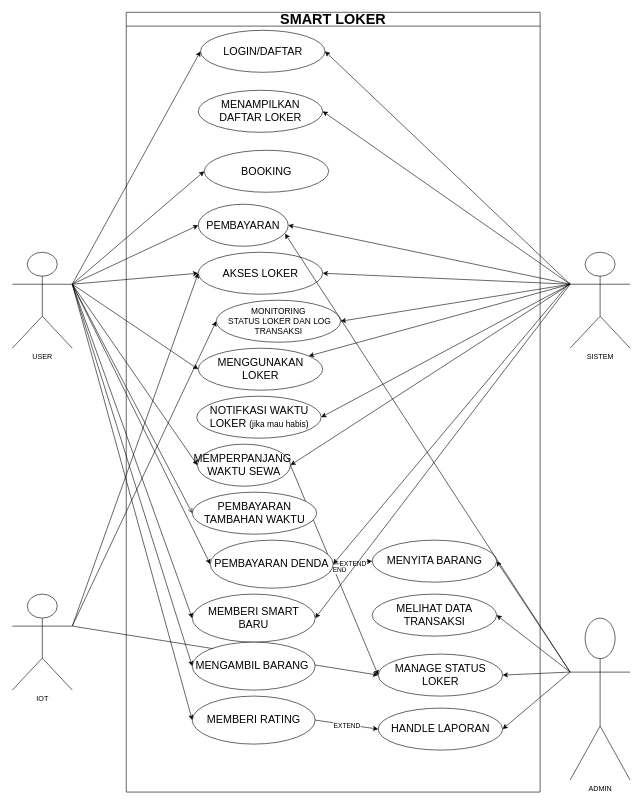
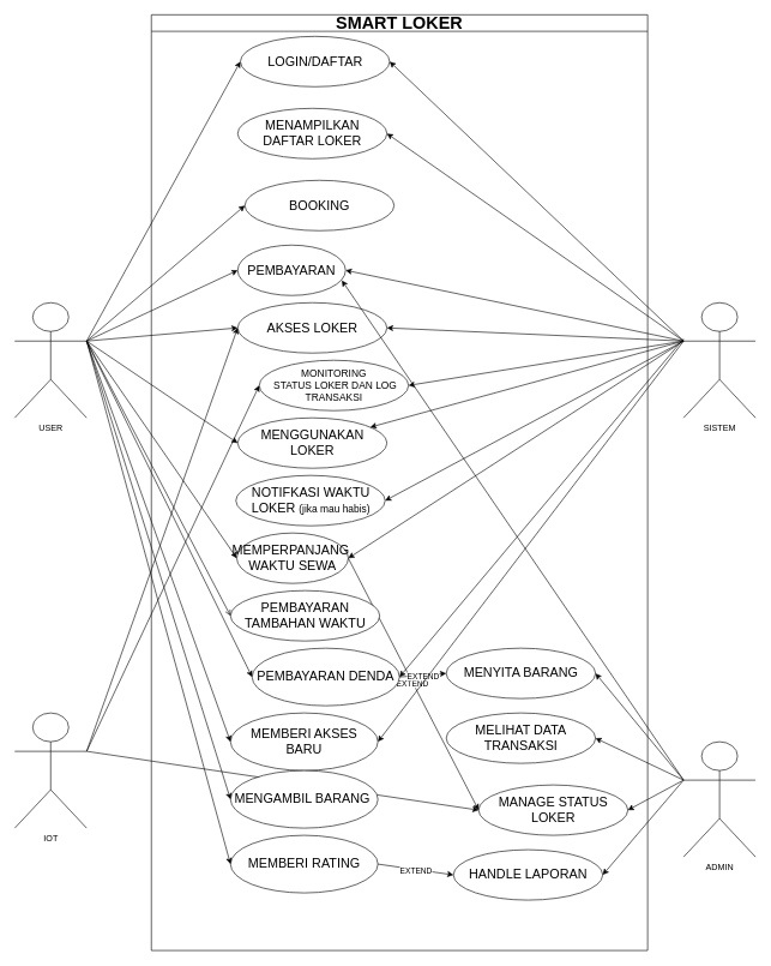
  <mxCell id="0" />
  <mxCell id="1" parent="0" />
  <mxCell id="2" value="" style="endArrow=classic;html=1;rounded=0;exitX=1;exitY=0.333;exitDx=0;exitDy=0;entryX=0;entryY=0.5;entryDx=0;entryDy=0;exitPerimeter=0;" edge="1" parent="1" source="29" target="12"><mxGeometry width="50" height="50" relative="1" as="geometry"><mxPoint x="546" y="785" as="sourcePoint" /><mxPoint x="640" y="1135" as="targetPoint" /></mxGeometry></mxCell>
  <mxCell id="3" value="&lt;font style=&quot;font-size: 24px;&quot;&gt;SMART LOKER&lt;/font&gt;" style="swimlane;whiteSpace=wrap;html=1;" vertex="1" parent="1"><mxGeometry x="210" y="20" width="690" height="1300" as="geometry" /></mxCell>
  <mxCell id="4" value="&lt;font style=&quot;font-size: 18px;&quot;&gt;LOGIN/DAFTAR&lt;/font&gt;" style="ellipse;whiteSpace=wrap;html=1;" vertex="1" parent="3"><mxGeometry x="123.75" y="30" width="207.5" height="70" as="geometry" /></mxCell>
  <mxCell id="5" value="&lt;span style=&quot;font-size: 18px;&quot;&gt;BOOKING&lt;/span&gt;" style="ellipse;whiteSpace=wrap;html=1;" vertex="1" parent="3"><mxGeometry x="130" y="230" width="207.5" height="70" as="geometry" /></mxCell>
  <mxCell id="6" value="&lt;span style=&quot;font-size: 18px;&quot;&gt;PEMBAYARAN&lt;/span&gt;" style="ellipse;whiteSpace=wrap;html=1;" vertex="1" parent="3"><mxGeometry x="120" y="320" width="150" height="70" as="geometry" /></mxCell>
  <mxCell id="7" value="&lt;span style=&quot;font-size: 18px;&quot;&gt;AKSES LOKER&lt;/span&gt;" style="ellipse;whiteSpace=wrap;html=1;" vertex="1" parent="3"><mxGeometry x="120" y="400" width="207.5" height="70" as="geometry" /></mxCell>
  <mxCell id="8" value="&lt;span style=&quot;font-size: 18px;&quot;&gt;MENGGUNAKAN LOKER&lt;/span&gt;" style="ellipse;whiteSpace=wrap;html=1;" vertex="1" parent="3"><mxGeometry x="120" y="560" width="207.5" height="70" as="geometry" /></mxCell>
  <mxCell id="9" value="&lt;span style=&quot;font-size: 18px;&quot;&gt;MEMPERPANJANG&amp;nbsp; WAKTU SEWA&lt;/span&gt;" style="ellipse;whiteSpace=wrap;html=1;" vertex="1" parent="3"><mxGeometry x="118.75" y="720" width="155" height="70" as="geometry" /></mxCell>
  <mxCell id="10" value="&lt;font style=&quot;font-size: 18px;&quot;&gt;MEMBERI RATING&lt;/font&gt;" style="ellipse;whiteSpace=wrap;html=1;" vertex="1" parent="3"><mxGeometry x="110" y="1140" width="205" height="80" as="geometry" /></mxCell>
  <mxCell id="11" value="&lt;span style=&quot;font-size: 18px;&quot;&gt;MELIHAT DATA TRANSAKSI&lt;/span&gt;" style="ellipse;whiteSpace=wrap;html=1;" vertex="1" parent="3"><mxGeometry x="410" y="970" width="207.5" height="70" as="geometry" /></mxCell>
- <mxCell id="12" value="&lt;span style=&quot;font-size: 18px;&quot;&gt;MANAGE STATUS LOKER&lt;/span&gt;" style="ellipse;whiteSpace=wrap;html=1;" vertex="1" parent="3"><mxGeometry x="420" y="1070" width="207.5" height="70" as="geometry" /></mxCell>
+ <mxCell id="12" value="&lt;span style=&quot;font-size: 18px;&quot;&gt;MANAGE STATUS LOKER&lt;/span&gt;" style="ellipse;whiteSpace=wrap;html=1;" vertex="1" parent="3"><mxGeometry x="455" y="1070" width="207.5" height="70" as="geometry" /></mxCell>
  <mxCell id="13" value="&lt;span style=&quot;font-size: 18px;&quot;&gt;HANDLE LAPORAN&lt;/span&gt;" style="ellipse;whiteSpace=wrap;html=1;" vertex="1" parent="3"><mxGeometry x="420" y="1160" width="207.5" height="70" as="geometry" /></mxCell>
  <mxCell id="14" value="" style="endArrow=classic;html=1;rounded=0;exitX=1;exitY=0.5;exitDx=0;exitDy=0;entryX=0;entryY=0.5;entryDx=0;entryDy=0;" edge="1" parent="3" source="9" target="12"><mxGeometry width="50" height="50" relative="1" as="geometry"><mxPoint x="235" y="840" as="sourcePoint" /><mxPoint x="285" y="790" as="targetPoint" /></mxGeometry></mxCell>
  <mxCell id="15" value="EXTEND" style="edgeLabel;html=1;align=center;verticalAlign=middle;resizable=0;points=[];" vertex="1" connectable="0" parent="14"><mxGeometry x="-0.004" y="-2" relative="1" as="geometry"><mxPoint y="-1" as="offset" /></mxGeometry></mxCell>
  <mxCell id="16" value="&lt;span style=&quot;font-size: 18px;&quot;&gt;MENAMPILKAN DAFTAR LOKER&lt;/span&gt;" style="ellipse;whiteSpace=wrap;html=1;" vertex="1" parent="3"><mxGeometry x="120" y="130" width="207.5" height="70" as="geometry" /></mxCell>
  <mxCell id="17" value="&lt;font style=&quot;font-size: 14px;&quot;&gt;MONITORING&lt;/font&gt;&lt;div&gt;&lt;font style=&quot;font-size: 14px;&quot;&gt;&amp;nbsp;STATUS LOKER DAN LOG TRANSAKSI&lt;/font&gt;&lt;/div&gt;" style="ellipse;whiteSpace=wrap;html=1;" vertex="1" parent="3"><mxGeometry x="150" y="480" width="207.5" height="70" as="geometry" /></mxCell>
  <mxCell id="18" value="&lt;span style=&quot;font-size: 18px;&quot;&gt;NOTIFKASI WAKTU LOKER &lt;/span&gt;&lt;font style=&quot;font-size: 14px;&quot;&gt;(jika mau habis)&lt;/font&gt;" style="ellipse;whiteSpace=wrap;html=1;" vertex="1" parent="3"><mxGeometry x="117.5" y="640" width="207.5" height="70" as="geometry" /></mxCell>
  <mxCell id="19" value="&lt;span style=&quot;font-size: 18px;&quot;&gt;PEMBAYARAN TAMBAHAN WAKTU&lt;/span&gt;" style="ellipse;whiteSpace=wrap;html=1;" vertex="1" parent="3"><mxGeometry x="110" y="800" width="207.5" height="70" as="geometry" /></mxCell>
  <mxCell id="20" value="" style="endArrow=classic;html=1;rounded=0;exitX=1;exitY=0.5;exitDx=0;exitDy=0;entryX=0;entryY=0.5;entryDx=0;entryDy=0;" edge="1" parent="3" source="10" target="13"><mxGeometry width="50" height="50" relative="1" as="geometry"><mxPoint x="336" y="765" as="sourcePoint" /><mxPoint x="430" y="1115" as="targetPoint" /></mxGeometry></mxCell>
  <mxCell id="21" value="EXTEND" style="edgeLabel;html=1;align=center;verticalAlign=middle;resizable=0;points=[];" connectable="0" vertex="1" parent="20"><mxGeometry x="-0.004" y="-2" relative="1" as="geometry"><mxPoint y="-1" as="offset" /></mxGeometry></mxCell>
- <mxCell id="22" value="&lt;span style=&quot;font-size: 18px;&quot;&gt;MEMBERI SMART BARU&lt;/span&gt;" style="ellipse;whiteSpace=wrap;html=1;" vertex="1" parent="3"><mxGeometry x="110" y="970" width="205" height="80" as="geometry" /></mxCell>
+ <mxCell id="22" value="&lt;span style=&quot;font-size: 18px;&quot;&gt;MEMBERI AKSES BARU&lt;/span&gt;" style="ellipse;whiteSpace=wrap;html=1;" vertex="1" parent="3"><mxGeometry x="110" y="970" width="205" height="80" as="geometry" /></mxCell>
  <mxCell id="23" value="&lt;span style=&quot;font-size: 18px;&quot;&gt;PEMBAYARAN DENDA&lt;/span&gt;" style="ellipse;whiteSpace=wrap;html=1;" vertex="1" parent="3"><mxGeometry x="140" y="880" width="205" height="80" as="geometry" /></mxCell>
  <mxCell id="24" value="&lt;span style=&quot;font-size: 18px;&quot;&gt;MENYITA BARANG&lt;/span&gt;" style="ellipse;whiteSpace=wrap;html=1;" vertex="1" parent="3"><mxGeometry x="410" y="880" width="207.5" height="70" as="geometry" /></mxCell>
  <mxCell id="25" value="" style="endArrow=classic;html=1;rounded=0;exitX=1;exitY=0.5;exitDx=0;exitDy=0;entryX=0;entryY=0.5;entryDx=0;entryDy=0;" edge="1" parent="3" source="23" target="24"><mxGeometry width="50" height="50" relative="1" as="geometry"><mxPoint x="336" y="765" as="sourcePoint" /><mxPoint x="430" y="1115" as="targetPoint" /></mxGeometry></mxCell>
  <mxCell id="26" value="EXTEND" style="edgeLabel;html=1;align=center;verticalAlign=middle;resizable=0;points=[];" connectable="0" vertex="1" parent="25"><mxGeometry x="-0.004" y="-2" relative="1" as="geometry"><mxPoint y="-1" as="offset" /></mxGeometry></mxCell>
  <mxCell id="27" value="&lt;font style=&quot;font-size: 18px;&quot;&gt;MENGAMBIL BARANG&amp;nbsp;&lt;/font&gt;" style="ellipse;whiteSpace=wrap;html=1;" vertex="1" parent="3"><mxGeometry x="110" y="1050" width="205" height="80" as="geometry" /></mxCell>
  <mxCell id="28" value="USER" style="shape=umlActor;verticalLabelPosition=bottom;verticalAlign=top;html=1;outlineConnect=0;" vertex="1" parent="1"><mxGeometry x="20" y="420" width="100" height="160" as="geometry" /></mxCell>
  <mxCell id="29" value="IOT" style="shape=umlActor;verticalLabelPosition=bottom;verticalAlign=top;html=1;outlineConnect=0;" vertex="1" parent="1"><mxGeometry x="20" y="990" width="100" height="160" as="geometry" /></mxCell>
  <mxCell id="30" value="SISTEM" style="shape=umlActor;verticalLabelPosition=bottom;verticalAlign=top;html=1;outlineConnect=0;" vertex="1" parent="1"><mxGeometry x="950" y="420" width="100" height="160" as="geometry" /></mxCell>
- <mxCell id="31" value="ADMIN" style="shape=umlActor;verticalLabelPosition=bottom;verticalAlign=top;html=1;outlineConnect=0;" vertex="1" parent="1"><mxGeometry x="950" y="1030" width="100" height="270" as="geometry" /></mxCell>
+ <mxCell id="31" value="ADMIN" style="shape=umlActor;verticalLabelPosition=bottom;verticalAlign=top;html=1;outlineConnect=0;" vertex="1" parent="1"><mxGeometry x="950" y="1030" width="100" height="160" as="geometry" /></mxCell>
  <mxCell id="32" value="" style="endArrow=classic;html=1;rounded=0;exitX=1;exitY=0.333;exitDx=0;exitDy=0;exitPerimeter=0;entryX=0;entryY=0.5;entryDx=0;entryDy=0;" edge="1" parent="1" source="28" target="6"><mxGeometry width="50" height="50" relative="1" as="geometry"><mxPoint x="230" y="150" as="sourcePoint" /><mxPoint x="280" y="100" as="targetPoint" /></mxGeometry></mxCell>
  <mxCell id="33" value="" style="endArrow=classic;html=1;rounded=0;exitX=0;exitY=0.333;exitDx=0;exitDy=0;exitPerimeter=0;entryX=1;entryY=0.5;entryDx=0;entryDy=0;" edge="1" parent="1" source="30" target="6"><mxGeometry width="50" height="50" relative="1" as="geometry"><mxPoint x="560" y="100" as="sourcePoint" /><mxPoint x="739" y="302" as="targetPoint" /></mxGeometry></mxCell>
  <mxCell id="34" value="" style="endArrow=classic;html=1;rounded=0;entryX=0;entryY=0.5;entryDx=0;entryDy=0;exitX=1;exitY=0.333;exitDx=0;exitDy=0;exitPerimeter=0;" edge="1" parent="1" source="28" target="9"><mxGeometry width="50" height="50" relative="1" as="geometry"><mxPoint x="150" y="93" as="sourcePoint" /><mxPoint x="289" y="245" as="targetPoint" /></mxGeometry></mxCell>
  <mxCell id="35" value="" style="endArrow=classic;html=1;rounded=0;exitX=0;exitY=0.333;exitDx=0;exitDy=0;exitPerimeter=0;entryX=1;entryY=0.5;entryDx=0;entryDy=0;" edge="1" parent="1" source="30" target="9"><mxGeometry width="50" height="50" relative="1" as="geometry"><mxPoint x="640" y="93" as="sourcePoint" /><mxPoint x="496" y="245" as="targetPoint" /></mxGeometry></mxCell>
  <mxCell id="36" value="" style="endArrow=classic;html=1;rounded=0;entryX=0;entryY=0.5;entryDx=0;entryDy=0;exitX=1;exitY=0.333;exitDx=0;exitDy=0;exitPerimeter=0;" edge="1" parent="1" source="28" target="7"><mxGeometry width="50" height="50" relative="1" as="geometry"><mxPoint x="160" y="103" as="sourcePoint" /><mxPoint x="289" y="465" as="targetPoint" /></mxGeometry></mxCell>
  <mxCell id="37" value="" style="endArrow=classic;html=1;rounded=0;exitX=0;exitY=0.333;exitDx=0;exitDy=0;exitPerimeter=0;entryX=1;entryY=0.5;entryDx=0;entryDy=0;" edge="1" parent="1" source="30" target="7"><mxGeometry width="50" height="50" relative="1" as="geometry"><mxPoint x="640" y="93" as="sourcePoint" /><mxPoint x="496" y="245" as="targetPoint" /></mxGeometry></mxCell>
  <mxCell id="38" value="" style="endArrow=classic;html=1;rounded=0;entryX=0;entryY=0.5;entryDx=0;entryDy=0;exitX=1;exitY=0.333;exitDx=0;exitDy=0;exitPerimeter=0;" edge="1" parent="1" source="28" target="4"><mxGeometry width="50" height="50" relative="1" as="geometry"><mxPoint x="140" y="90" as="sourcePoint" /><mxPoint x="289" y="245" as="targetPoint" /></mxGeometry></mxCell>
  <mxCell id="39" value="" style="endArrow=classic;html=1;rounded=0;entryX=0;entryY=0.5;entryDx=0;entryDy=0;exitX=1;exitY=0.333;exitDx=0;exitDy=0;exitPerimeter=0;" edge="1" parent="1" source="28" target="5"><mxGeometry width="50" height="50" relative="1" as="geometry"><mxPoint x="150" y="93" as="sourcePoint" /><mxPoint x="289" y="165" as="targetPoint" /></mxGeometry></mxCell>
  <mxCell id="40" value="" style="endArrow=classic;html=1;rounded=0;exitX=0;exitY=0.333;exitDx=0;exitDy=0;exitPerimeter=0;entryX=0.965;entryY=0.7;entryDx=0;entryDy=0;entryPerimeter=0;" edge="1" parent="1" source="31" target="6"><mxGeometry width="50" height="50" relative="1" as="geometry"><mxPoint x="650" y="103" as="sourcePoint" /><mxPoint x="496" y="585" as="targetPoint" /></mxGeometry></mxCell>
  <mxCell id="41" value="" style="endArrow=classic;html=1;rounded=0;entryX=1;entryY=0.5;entryDx=0;entryDy=0;exitX=0;exitY=0.333;exitDx=0;exitDy=0;exitPerimeter=0;" edge="1" parent="1" source="30" target="4"><mxGeometry width="50" height="50" relative="1" as="geometry"><mxPoint x="630" y="85" as="sourcePoint" /><mxPoint x="486.25" y="85" as="targetPoint" /></mxGeometry></mxCell>
  <mxCell id="42" value="" style="endArrow=classic;html=1;rounded=0;entryX=0;entryY=0.5;entryDx=0;entryDy=0;exitX=1;exitY=0.333;exitDx=0;exitDy=0;exitPerimeter=0;" edge="1" parent="1" source="28" target="8"><mxGeometry width="50" height="50" relative="1" as="geometry"><mxPoint x="80" y="440" as="sourcePoint" /><mxPoint x="80" y="350" as="targetPoint" /></mxGeometry></mxCell>
  <mxCell id="43" value="" style="endArrow=classic;html=1;rounded=0;entryX=1;entryY=0.5;entryDx=0;entryDy=0;exitX=0;exitY=0.333;exitDx=0;exitDy=0;exitPerimeter=0;" edge="1" parent="1" source="31" target="11"><mxGeometry width="50" height="50" relative="1" as="geometry"><mxPoint x="1000" y="430" as="sourcePoint" /><mxPoint x="883" y="785" as="targetPoint" /></mxGeometry></mxCell>
  <mxCell id="44" value="" style="endArrow=classic;html=1;rounded=0;entryX=1;entryY=0.5;entryDx=0;entryDy=0;exitX=0;exitY=0.333;exitDx=0;exitDy=0;exitPerimeter=0;" edge="1" parent="1" source="31" target="12"><mxGeometry width="50" height="50" relative="1" as="geometry"><mxPoint x="1000" y="420" as="sourcePoint" /><mxPoint x="990" y="640" as="targetPoint" /></mxGeometry></mxCell>
  <mxCell id="45" value="" style="endArrow=classic;html=1;rounded=0;entryX=1;entryY=0.5;entryDx=0;entryDy=0;exitX=0;exitY=0.333;exitDx=0;exitDy=0;exitPerimeter=0;" edge="1" parent="1" source="31" target="13"><mxGeometry width="50" height="50" relative="1" as="geometry"><mxPoint x="1000" y="430" as="sourcePoint" /><mxPoint x="883" y="695" as="targetPoint" /></mxGeometry></mxCell>
  <mxCell id="46" value="" style="endArrow=classic;html=1;rounded=0;entryX=1;entryY=0.5;entryDx=0;entryDy=0;exitX=0;exitY=0.333;exitDx=0;exitDy=0;exitPerimeter=0;" edge="1" parent="1" source="30" target="16"><mxGeometry width="50" height="50" relative="1" as="geometry"><mxPoint x="965" y="203" as="sourcePoint" /><mxPoint x="561" y="85" as="targetPoint" /></mxGeometry></mxCell>
  <mxCell id="47" value="" style="endArrow=classic;html=1;rounded=0;exitX=1;exitY=0.333;exitDx=0;exitDy=0;exitPerimeter=0;entryX=0;entryY=0.5;entryDx=0;entryDy=0;" edge="1" parent="1" source="29" target="17"><mxGeometry width="50" height="50" relative="1" as="geometry"><mxPoint x="140" y="613" as="sourcePoint" /><mxPoint x="340" y="475" as="targetPoint" /><Array as="points" /></mxGeometry></mxCell>
  <mxCell id="48" value="" style="endArrow=classic;html=1;rounded=0;exitX=0;exitY=0.333;exitDx=0;exitDy=0;exitPerimeter=0;entryX=1;entryY=0.5;entryDx=0;entryDy=0;" edge="1" parent="1" source="30" target="17"><mxGeometry width="50" height="50" relative="1" as="geometry"><mxPoint x="965" y="203" as="sourcePoint" /><mxPoint x="548" y="475" as="targetPoint" /></mxGeometry></mxCell>
  <mxCell id="49" value="" style="endArrow=classic;html=1;rounded=0;exitX=0;exitY=0.333;exitDx=0;exitDy=0;exitPerimeter=0;entryX=1;entryY=0.5;entryDx=0;entryDy=0;" edge="1" parent="1" source="30" target="18"><mxGeometry width="50" height="50" relative="1" as="geometry"><mxPoint x="975" y="213" as="sourcePoint" /><mxPoint x="548" y="555" as="targetPoint" /></mxGeometry></mxCell>
  <mxCell id="50" value="" style="endArrow=open;html=1;rounded=0;exitX=1;exitY=0.333;exitDx=0;exitDy=0;exitPerimeter=0;entryX=0;entryY=0.5;entryDx=0;entryDy=0;" edge="1" parent="1" source="28" target="19"><mxGeometry width="50" height="50" relative="1" as="geometry"><mxPoint x="150" y="93" as="sourcePoint" /><mxPoint x="320" as="targetPoint" y="870" /></mxGeometry></mxCell>
  <mxCell id="51" value="" style="endArrow=classic;html=1;rounded=0;exitX=0;exitY=0.333;exitDx=0;exitDy=0;exitPerimeter=0;" edge="1" parent="1" source="30" target="8"><mxGeometry width="50" height="50" relative="1" as="geometry"><mxPoint x="965" y="203" as="sourcePoint" /><mxPoint x="546" y="795" as="targetPoint" /></mxGeometry></mxCell>
  <mxCell id="52" value="" style="endArrow=classic;html=1;rounded=0;exitX=1;exitY=0.333;exitDx=0;exitDy=0;exitPerimeter=0;entryX=0;entryY=0.5;entryDx=0;entryDy=0;" edge="1" parent="1" source="28" target="27"><mxGeometry width="50" height="50" relative="1" as="geometry"><mxPoint x="160" y="103" as="sourcePoint" /><mxPoint x="336" y="875" as="targetPoint" /></mxGeometry></mxCell>
  <mxCell id="53" value="" style="endArrow=classic;html=1;rounded=0;exitX=1;exitY=0.333;exitDx=0;exitDy=0;exitPerimeter=0;entryX=0;entryY=0.5;entryDx=0;entryDy=0;" edge="1" parent="1" source="28" target="10"><mxGeometry width="50" height="50" relative="1" as="geometry"><mxPoint x="170" y="113" as="sourcePoint" /><mxPoint x="336" y="960" as="targetPoint" /></mxGeometry></mxCell>
  <mxCell id="54" value="" style="endArrow=classic;html=1;rounded=0;exitX=1;exitY=0.333;exitDx=0;exitDy=0;exitPerimeter=0;entryX=0;entryY=0.5;entryDx=0;entryDy=0;" edge="1" parent="1" source="29" target="7"><mxGeometry width="50" height="50" relative="1" as="geometry"><mxPoint x="70" y="1013" as="sourcePoint" /><mxPoint x="340" y="555" as="targetPoint" /><Array as="points" /></mxGeometry></mxCell>
  <mxCell id="55" value="" style="endArrow=classic;html=1;rounded=0;entryX=1;entryY=0.5;entryDx=0;entryDy=0;exitX=0;exitY=0.333;exitDx=0;exitDy=0;exitPerimeter=0;" edge="1" parent="1" source="30" target="22"><mxGeometry width="50" height="50" relative="1" as="geometry"><mxPoint x="960" y="483" as="sourcePoint" /><mxPoint x="544" y="875" as="targetPoint" /></mxGeometry></mxCell>
  <mxCell id="56" value="" style="endArrow=classic;html=1;rounded=0;entryX=0;entryY=0.5;entryDx=0;entryDy=0;exitX=1;exitY=0.333;exitDx=0;exitDy=0;exitPerimeter=0;" edge="1" parent="1" source="28" target="22"><mxGeometry width="50" height="50" relative="1" as="geometry"><mxPoint x="120" y="460" as="sourcePoint" /><mxPoint x="340" y="475" as="targetPoint" /></mxGeometry></mxCell>
  <mxCell id="57" value="" style="endArrow=classic;html=1;rounded=0;entryX=0;entryY=0.5;entryDx=0;entryDy=0;exitX=1;exitY=0.333;exitDx=0;exitDy=0;exitPerimeter=0;" edge="1" parent="1" source="28" target="23"><mxGeometry width="50" height="50" relative="1" as="geometry"><mxPoint x="120" y="480" as="sourcePoint" /><mxPoint x="340" y="933" as="targetPoint" /></mxGeometry></mxCell>
  <mxCell id="58" value="" style="endArrow=classic;html=1;rounded=0;entryX=1;entryY=0.5;entryDx=0;entryDy=0;" edge="1" parent="1" target="23"><mxGeometry width="50" height="50" relative="1" as="geometry"><mxPoint x="950" y="470" as="sourcePoint" /><mxPoint x="544" y="875" as="targetPoint" /></mxGeometry></mxCell>
  <mxCell id="59" value="" style="endArrow=classic;html=1;rounded=0;entryX=1;entryY=0.5;entryDx=0;entryDy=0;exitX=0;exitY=0.333;exitDx=0;exitDy=0;exitPerimeter=0;" edge="1" parent="1" source="31" target="24"><mxGeometry width="50" height="50" relative="1" as="geometry"><mxPoint x="960" y="1093" as="sourcePoint" /><mxPoint x="837" y="1035" as="targetPoint" /></mxGeometry></mxCell>
